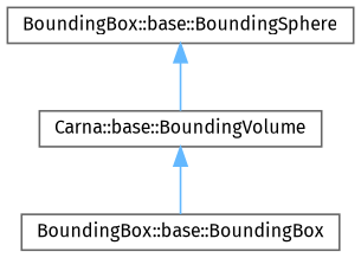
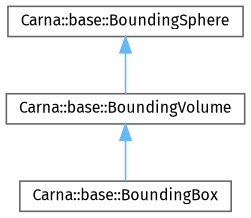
  digraph {
    fontname="Fira Sans"
    rankdir=TB
    node [color=grey40 fillcolor=white fontname="Fira Sans" fontsize=10 shape=box style=filled]
    edge [color=steelblue1 dir=back fontname="Fira Sans" fontsize=10 labelfontname=Helvetica labelfontsize=10 style=solid]
    n1 [height=0.2 label="Carna::base::BoundingVolume" width=0.4]
-   n2 [height=0.2 label="BoundingBox::base::BoundingBox" width=0.4]
-   n3 [height=0.2 label="BoundingBox::base::BoundingSphere" width=0.4]
+   n2 [height=0.2 label="Carna::base::BoundingBox" width=0.4]
+   n3 [height=0.2 label="Carna::base::BoundingSphere" width=0.4]
    n1 -> n2
    n3 -> n1
  }
